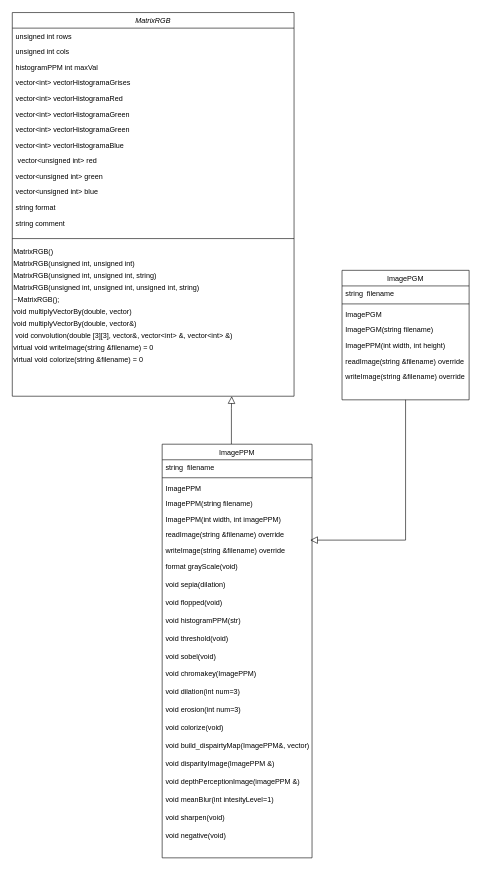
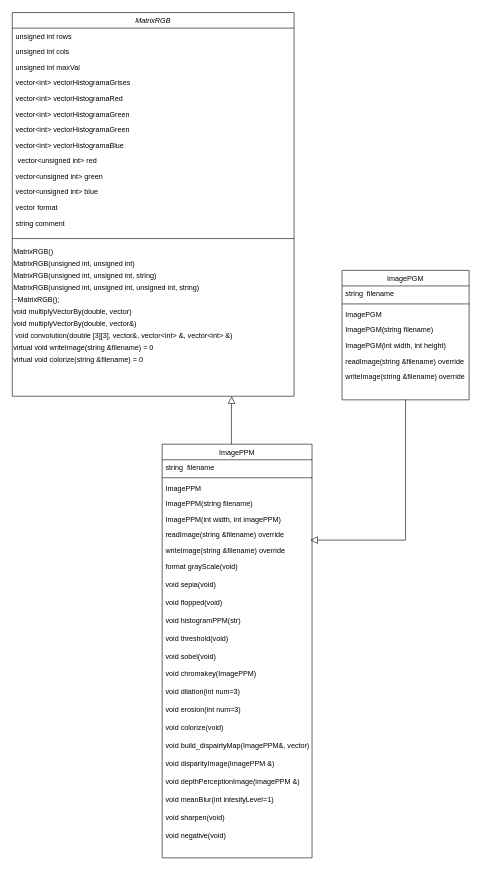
  <mxCell id="0" />
  <mxCell id="1" parent="0" />
  <mxCell id="2" value="MatrixRGB" style="swimlane;fontStyle=2;align=center;verticalAlign=top;childLayout=stackLayout;horizontal=1;startSize=26;horizontalStack=0;resizeParent=1;resizeLast=0;collapsible=1;marginBottom=0;rounded=0;shadow=0;strokeWidth=1;" parent="1" vertex="1"><mxGeometry x="20" y="20" width="470" height="640" as="geometry"><mxRectangle x="230" y="140" width="160" height="26" as="alternateBounds" /></mxGeometry></mxCell>
  <mxCell id="3" value="unsigned int rows" style="text;align=left;verticalAlign=top;spacingLeft=4;spacingRight=4;overflow=hidden;rotatable=0;points=[[0,0.5],[1,0.5]];portConstraint=eastwest;rounded=0;shadow=0;html=0;" parent="2" vertex="1"><mxGeometry y="26" width="470" height="26" as="geometry" /></mxCell>
  <mxCell id="4" value="unsigned int cols" style="text;align=left;verticalAlign=top;spacingLeft=4;spacingRight=4;overflow=hidden;rotatable=0;points=[[0,0.5],[1,0.5]];portConstraint=eastwest;rounded=0;shadow=0;html=0;" parent="2" vertex="1"><mxGeometry y="52" width="470" height="26" as="geometry" /></mxCell>
- <mxCell id="5" value="histogramPPM int maxVal" style="text;align=left;verticalAlign=top;spacingLeft=4;spacingRight=4;overflow=hidden;rotatable=0;points=[[0,0.5],[1,0.5]];portConstraint=eastwest;rounded=0;shadow=0;html=0;" parent="2" vertex="1"><mxGeometry y="78" width="470" height="26" as="geometry" /></mxCell>
+ <mxCell id="5" value="unsigned int maxVal" style="text;align=left;verticalAlign=top;spacingLeft=4;spacingRight=4;overflow=hidden;rotatable=0;points=[[0,0.5],[1,0.5]];portConstraint=eastwest;rounded=0;shadow=0;html=0;" parent="2" vertex="1"><mxGeometry y="78" width="470" height="26" as="geometry" /></mxCell>
  <mxCell id="6" value="vector&lt;int&gt; vectorHistogramaGrises" style="text;align=left;verticalAlign=top;spacingLeft=4;spacingRight=4;overflow=hidden;rotatable=0;points=[[0,0.5],[1,0.5]];portConstraint=eastwest;" parent="2" vertex="1"><mxGeometry y="104" width="470" height="26" as="geometry" /></mxCell>
  <mxCell id="7" value="vector&lt;int&gt; vectorHistogramaRed" style="text;align=left;verticalAlign=top;spacingLeft=4;spacingRight=4;overflow=hidden;rotatable=0;points=[[0,0.5],[1,0.5]];portConstraint=eastwest;" parent="2" vertex="1"><mxGeometry y="130" width="470" height="26" as="geometry" /></mxCell>
  <mxCell id="8" value="vector&lt;int&gt; vectorHistogramaGreen" style="text;align=left;verticalAlign=top;spacingLeft=4;spacingRight=4;overflow=hidden;rotatable=0;points=[[0,0.5],[1,0.5]];portConstraint=eastwest;" parent="2" vertex="1"><mxGeometry y="156" width="470" height="26" as="geometry" /></mxCell>
  <mxCell id="9" value="vector&lt;int&gt; vectorHistogramaGreen" style="text;align=left;verticalAlign=top;spacingLeft=4;spacingRight=4;overflow=hidden;rotatable=0;points=[[0,0.5],[1,0.5]];portConstraint=eastwest;" parent="2" vertex="1"><mxGeometry y="182" width="470" height="26" as="geometry" /></mxCell>
  <mxCell id="10" value="vector&lt;int&gt; vectorHistogramaBlue" style="text;align=left;verticalAlign=top;spacingLeft=4;spacingRight=4;overflow=hidden;rotatable=0;points=[[0,0.5],[1,0.5]];portConstraint=eastwest;" parent="2" vertex="1"><mxGeometry y="208" width="470" height="26" as="geometry" /></mxCell>
  <mxCell id="11" value=" vector&lt;unsigned int&gt; red" style="text;align=left;verticalAlign=top;spacingLeft=4;spacingRight=4;overflow=hidden;rotatable=0;points=[[0,0.5],[1,0.5]];portConstraint=eastwest;" parent="2" vertex="1"><mxGeometry y="234" width="470" height="26" as="geometry" /></mxCell>
  <mxCell id="12" value="vector&lt;unsigned int&gt; green" style="text;align=left;verticalAlign=top;spacingLeft=4;spacingRight=4;overflow=hidden;rotatable=0;points=[[0,0.5],[1,0.5]];portConstraint=eastwest;" parent="2" vertex="1"><mxGeometry y="260" width="470" height="26" as="geometry" /></mxCell>
  <mxCell id="13" value="vector&lt;unsigned int&gt; blue" style="text;align=left;verticalAlign=top;spacingLeft=4;spacingRight=4;overflow=hidden;rotatable=0;points=[[0,0.5],[1,0.5]];portConstraint=eastwest;" parent="2" vertex="1"><mxGeometry y="286" width="470" height="26" as="geometry" /></mxCell>
- <mxCell id="14" value="string format" style="text;align=left;verticalAlign=top;spacingLeft=4;spacingRight=4;overflow=hidden;rotatable=0;points=[[0,0.5],[1,0.5]];portConstraint=eastwest;" parent="2" vertex="1"><mxGeometry y="312" width="470" height="26" as="geometry" /></mxCell>
+ <mxCell id="14" value="vector format" style="text;align=left;verticalAlign=top;spacingLeft=4;spacingRight=4;overflow=hidden;rotatable=0;points=[[0,0.5],[1,0.5]];portConstraint=eastwest;" parent="2" vertex="1"><mxGeometry y="312" width="470" height="26" as="geometry" /></mxCell>
  <mxCell id="15" value="string comment" style="text;align=left;verticalAlign=top;spacingLeft=4;spacingRight=4;overflow=hidden;rotatable=0;points=[[0,0.5],[1,0.5]];portConstraint=eastwest;" parent="2" vertex="1"><mxGeometry y="338" width="470" height="26" as="geometry" /></mxCell>
  <mxCell id="16" value="" style="line;html=1;strokeWidth=1;align=left;verticalAlign=middle;spacingTop=-1;spacingLeft=3;spacingRight=3;rotatable=0;labelPosition=right;points=[];portConstraint=eastwest;" parent="2" vertex="1"><mxGeometry y="364" width="470" height="26" as="geometry" /></mxCell>
  <mxCell id="17" value="MatrixRGB()" style="text;html=1;align=left;verticalAlign=middle;resizable=0;points=[];autosize=1;" parent="2" vertex="1"><mxGeometry y="390" width="470" height="20" as="geometry" /></mxCell>
  <mxCell id="18" value="MatrixRGB(unsigned int, unsigned int)" style="text;html=1;align=left;verticalAlign=middle;resizable=0;points=[];autosize=1;" parent="2" vertex="1"><mxGeometry y="410" width="470" height="20" as="geometry" /></mxCell>
  <mxCell id="19" value="MatrixRGB(unsigned int, unsigned int, string)" style="text;html=1;align=left;verticalAlign=middle;resizable=0;points=[];autosize=1;" parent="2" vertex="1"><mxGeometry y="430" width="470" height="20" as="geometry" /></mxCell>
  <mxCell id="20" value="MatrixRGB(unsigned int, unsigned int, unsigned int, string)" style="text;html=1;align=left;verticalAlign=middle;resizable=0;points=[];autosize=1;" parent="2" vertex="1"><mxGeometry y="450" width="470" height="20" as="geometry" /></mxCell>
  <mxCell id="21" value="~MatrixRGB();" style="text;html=1;align=left;verticalAlign=middle;resizable=0;points=[];autosize=1;" parent="2" vertex="1"><mxGeometry y="470" width="470" height="20" as="geometry" /></mxCell>
  <mxCell id="22" value="void multiplyVectorBy(double, vector)" style="text;html=1;align=left;verticalAlign=middle;resizable=0;points=[];autosize=1;" parent="2" vertex="1"><mxGeometry y="490" width="470" height="20" as="geometry" /></mxCell>
  <mxCell id="23" value="void multiplyVectorBy(double, vector&amp;amp;)" style="text;html=1;align=left;verticalAlign=middle;resizable=0;points=[];autosize=1;" parent="2" vertex="1"><mxGeometry y="510" width="470" height="20" as="geometry" /></mxCell>
  <mxCell id="24" value="&amp;nbsp;void convolution(double [3][3], vector&amp;amp;, vector&amp;lt;int&amp;gt; &amp;amp;, vector&amp;lt;int&amp;gt; &amp;amp;)" style="text;html=1;align=left;verticalAlign=middle;resizable=0;points=[];autosize=1;" parent="2" vertex="1"><mxGeometry y="530" width="470" height="20" as="geometry" /></mxCell>
  <mxCell id="25" value="virtual void writeImage(string &amp;amp;filename) = 0" style="text;html=1;align=left;verticalAlign=middle;resizable=0;points=[];autosize=1;" parent="2" vertex="1"><mxGeometry y="550" width="470" height="20" as="geometry" /></mxCell>
  <mxCell id="26" value="virtual void colorize(string &amp;amp;filename) = 0" style="text;html=1;align=left;verticalAlign=middle;resizable=0;points=[];autosize=1;" parent="2" vertex="1"><mxGeometry y="570" width="470" height="20" as="geometry" /></mxCell>
  <mxCell id="27" value="" style="endArrow=block;endSize=10;endFill=0;shadow=0;strokeWidth=1;rounded=0;edgeStyle=elbowEdgeStyle;elbow=vertical;exitX=0.462;exitY=0;exitDx=0;exitDy=0;exitPerimeter=0;" parent="1" source="37" edge="1"><mxGeometry width="160" relative="1" as="geometry"><mxPoint x="310" y="1030" as="sourcePoint" /><mxPoint x="386" y="660" as="targetPoint" /><Array as="points"><mxPoint x="386" y="680" /><mxPoint x="310" y="670" /></Array></mxGeometry></mxCell>
  <mxCell id="28" value="ImagePGM" style="swimlane;fontStyle=0;align=center;verticalAlign=top;childLayout=stackLayout;horizontal=1;startSize=26;horizontalStack=0;resizeParent=1;resizeLast=0;collapsible=1;marginBottom=0;rounded=0;shadow=0;strokeWidth=1;" parent="1" vertex="1"><mxGeometry x="570" y="450" width="212" height="216" as="geometry"><mxRectangle x="550" y="140" width="160" height="26" as="alternateBounds" /></mxGeometry></mxCell>
  <mxCell id="29" value="string  filename" style="text;align=left;verticalAlign=top;spacingLeft=4;spacingRight=4;overflow=hidden;rotatable=0;points=[[0,0.5],[1,0.5]];portConstraint=eastwest;" parent="28" vertex="1"><mxGeometry y="26" width="212" height="26" as="geometry" /></mxCell>
  <mxCell id="30" value="" style="line;html=1;strokeWidth=1;align=left;verticalAlign=middle;spacingTop=-1;spacingLeft=3;spacingRight=3;rotatable=0;labelPosition=right;points=[];portConstraint=eastwest;" parent="28" vertex="1"><mxGeometry y="52" width="212" height="8" as="geometry" /></mxCell>
  <mxCell id="31" value="ImagePGM" style="text;align=left;verticalAlign=top;spacingLeft=4;spacingRight=4;overflow=hidden;rotatable=0;points=[[0,0.5],[1,0.5]];portConstraint=eastwest;" parent="28" vertex="1"><mxGeometry y="60" width="212" height="26" as="geometry" /></mxCell>
  <mxCell id="32" value="ImagePGM(string filename)" style="text;align=left;verticalAlign=top;spacingLeft=4;spacingRight=4;overflow=hidden;rotatable=0;points=[[0,0.5],[1,0.5]];portConstraint=eastwest;" parent="28" vertex="1"><mxGeometry y="86" width="212" height="26" as="geometry" /></mxCell>
- <mxCell id="33" value="ImagePPM(int width, int height)" style="text;align=left;verticalAlign=top;spacingLeft=4;spacingRight=4;overflow=hidden;rotatable=0;points=[[0,0.5],[1,0.5]];portConstraint=eastwest;" parent="28" vertex="1"><mxGeometry y="112" width="212" height="26" as="geometry" /></mxCell>
+ <mxCell id="33" value="ImagePGM(int width, int height)" style="text;align=left;verticalAlign=top;spacingLeft=4;spacingRight=4;overflow=hidden;rotatable=0;points=[[0,0.5],[1,0.5]];portConstraint=eastwest;" parent="28" vertex="1"><mxGeometry y="112" width="212" height="26" as="geometry" /></mxCell>
  <mxCell id="34" value="readImage(string &amp;filename) override" style="text;align=left;verticalAlign=top;spacingLeft=4;spacingRight=4;overflow=hidden;rotatable=0;points=[[0,0.5],[1,0.5]];portConstraint=eastwest;" parent="28" vertex="1"><mxGeometry y="138" width="212" height="26" as="geometry" /></mxCell>
  <mxCell id="35" value="writeImage(string &amp;filename) override" style="text;align=left;verticalAlign=top;spacingLeft=4;spacingRight=4;overflow=hidden;rotatable=0;points=[[0,0.5],[1,0.5]];portConstraint=eastwest;" parent="28" vertex="1"><mxGeometry y="164" width="212" height="26" as="geometry" /></mxCell>
  <mxCell id="36" value="" style="endArrow=block;endSize=10;endFill=0;shadow=0;strokeWidth=1;rounded=0;edgeStyle=elbowEdgeStyle;elbow=vertical;exitX=0.5;exitY=1;exitDx=0;exitDy=0;entryX=0.988;entryY=-0.154;entryDx=0;entryDy=0;entryPerimeter=0;" parent="1" source="28" edge="1" target="44"><mxGeometry width="160" relative="1" as="geometry"><mxPoint x="626" y="740" as="sourcePoint" /><mxPoint x="500" y="900" as="targetPoint" /><Array as="points"><mxPoint x="610" y="900" /><mxPoint x="440" y="1075" /><mxPoint x="460" y="1065" /><mxPoint x="450" y="1080" /><mxPoint x="440" y="1080" /><mxPoint x="440" y="1095" /><mxPoint x="460" y="1085" /><mxPoint x="540" y="1095" /><mxPoint x="510" y="1095" /><mxPoint x="590" y="1075" /><mxPoint x="600" y="1075" /></Array></mxGeometry></mxCell>
  <mxCell id="37" value="ImagePPM" style="swimlane;fontStyle=0;align=center;verticalAlign=top;childLayout=stackLayout;horizontal=1;startSize=26;horizontalStack=0;resizeParent=1;resizeLast=0;collapsible=1;marginBottom=0;rounded=0;shadow=0;strokeWidth=1;" parent="1" vertex="1"><mxGeometry x="270" y="740" width="250" height="690" as="geometry"><mxRectangle x="550" y="140" width="160" height="26" as="alternateBounds" /></mxGeometry></mxCell>
  <mxCell id="38" value="string  filename" style="text;align=left;verticalAlign=top;spacingLeft=4;spacingRight=4;overflow=hidden;rotatable=0;points=[[0,0.5],[1,0.5]];portConstraint=eastwest;" parent="37" vertex="1"><mxGeometry y="26" width="250" height="26" as="geometry" /></mxCell>
  <mxCell id="39" value="" style="line;html=1;strokeWidth=1;align=left;verticalAlign=middle;spacingTop=-1;spacingLeft=3;spacingRight=3;rotatable=0;labelPosition=right;points=[];portConstraint=eastwest;" parent="37" vertex="1"><mxGeometry y="52" width="250" height="8" as="geometry" /></mxCell>
  <mxCell id="40" value="ImagePPM" style="text;align=left;verticalAlign=top;spacingLeft=4;spacingRight=4;overflow=hidden;rotatable=0;points=[[0,0.5],[1,0.5]];portConstraint=eastwest;" parent="37" vertex="1"><mxGeometry y="60" width="250" height="26" as="geometry" /></mxCell>
  <mxCell id="41" value="ImagePPM(string filename)" style="text;align=left;verticalAlign=top;spacingLeft=4;spacingRight=4;overflow=hidden;rotatable=0;points=[[0,0.5],[1,0.5]];portConstraint=eastwest;" parent="37" vertex="1"><mxGeometry y="86" width="250" height="26" as="geometry" /></mxCell>
  <mxCell id="42" value="ImagePPM(int width, int imagePPM)" style="text;align=left;verticalAlign=top;spacingLeft=4;spacingRight=4;overflow=hidden;rotatable=0;points=[[0,0.5],[1,0.5]];portConstraint=eastwest;" parent="37" vertex="1"><mxGeometry y="112" width="250" height="26" as="geometry" /></mxCell>
  <mxCell id="43" value="readImage(string &amp;filename) override" style="text;align=left;verticalAlign=top;spacingLeft=4;spacingRight=4;overflow=hidden;rotatable=0;points=[[0,0.5],[1,0.5]];portConstraint=eastwest;" parent="37" vertex="1"><mxGeometry y="138" width="250" height="26" as="geometry" /></mxCell>
  <mxCell id="44" value="writeImage(string &amp;filename) override" style="text;align=left;verticalAlign=top;spacingLeft=4;spacingRight=4;overflow=hidden;rotatable=0;points=[[0,0.5],[1,0.5]];portConstraint=eastwest;" parent="37" vertex="1"><mxGeometry y="164" width="250" height="26" as="geometry" /></mxCell>
  <mxCell id="45" value="format grayScale(void)" style="text;align=left;verticalAlign=top;spacingLeft=4;spacingRight=4;overflow=hidden;rotatable=0;points=[[0,0.5],[1,0.5]];portConstraint=eastwest;" parent="37" vertex="1"><mxGeometry y="190" width="250" height="30" as="geometry" /></mxCell>
- <mxCell id="46" value="void sepia(dilation)" style="text;align=left;verticalAlign=top;spacingLeft=4;spacingRight=4;overflow=hidden;rotatable=0;points=[[0,0.5],[1,0.5]];portConstraint=eastwest;" parent="37" vertex="1"><mxGeometry y="220" width="250" height="30" as="geometry" /></mxCell>
+ <mxCell id="46" value="void sepia(void)" style="text;align=left;verticalAlign=top;spacingLeft=4;spacingRight=4;overflow=hidden;rotatable=0;points=[[0,0.5],[1,0.5]];portConstraint=eastwest;" parent="37" vertex="1"><mxGeometry y="220" width="250" height="30" as="geometry" /></mxCell>
  <mxCell id="47" value="void flopped(void)" style="text;align=left;verticalAlign=top;spacingLeft=4;spacingRight=4;overflow=hidden;rotatable=0;points=[[0,0.5],[1,0.5]];portConstraint=eastwest;" parent="37" vertex="1"><mxGeometry y="250" width="250" height="30" as="geometry" /></mxCell>
  <mxCell id="48" value="void histogramPPM(str)" style="text;align=left;verticalAlign=top;spacingLeft=4;spacingRight=4;overflow=hidden;rotatable=0;points=[[0,0.5],[1,0.5]];portConstraint=eastwest;" parent="37" vertex="1"><mxGeometry y="280" width="250" height="30" as="geometry" /></mxCell>
  <mxCell id="49" value="void threshold(void)" style="text;align=left;verticalAlign=top;spacingLeft=4;spacingRight=4;overflow=hidden;rotatable=0;points=[[0,0.5],[1,0.5]];portConstraint=eastwest;" parent="37" vertex="1"><mxGeometry y="310" width="250" height="30" as="geometry" /></mxCell>
  <mxCell id="50" value="void sobel(void)" style="text;align=left;verticalAlign=top;spacingLeft=4;spacingRight=4;overflow=hidden;rotatable=0;points=[[0,0.5],[1,0.5]];portConstraint=eastwest;" parent="37" vertex="1"><mxGeometry y="340" width="250" height="30" as="geometry" /></mxCell>
  <mxCell id="51" value="void chromakey(ImagePPM)" style="text;align=left;verticalAlign=top;spacingLeft=4;spacingRight=4;overflow=hidden;rotatable=0;points=[[0,0.5],[1,0.5]];portConstraint=eastwest;" parent="37" vertex="1"><mxGeometry y="370" width="250" height="30" as="geometry" /></mxCell>
  <mxCell id="52" value="void dilation(int num=3)" style="text;align=left;verticalAlign=top;spacingLeft=4;spacingRight=4;overflow=hidden;rotatable=0;points=[[0,0.5],[1,0.5]];portConstraint=eastwest;" parent="37" vertex="1"><mxGeometry y="400" width="250" height="30" as="geometry" /></mxCell>
  <mxCell id="53" value="void erosion(int num=3)" style="text;align=left;verticalAlign=top;spacingLeft=4;spacingRight=4;overflow=hidden;rotatable=0;points=[[0,0.5],[1,0.5]];portConstraint=eastwest;" parent="37" vertex="1"><mxGeometry y="430" width="250" height="30" as="geometry" /></mxCell>
  <mxCell id="54" value="void colorize(void)" style="text;align=left;verticalAlign=top;spacingLeft=4;spacingRight=4;overflow=hidden;rotatable=0;points=[[0,0.5],[1,0.5]];portConstraint=eastwest;" parent="37" vertex="1"><mxGeometry y="460" width="250" height="30" as="geometry" /></mxCell>
  <mxCell id="55" value="void build_dispairtyMap(ImagePPM&amp;, vector)" style="text;align=left;verticalAlign=top;spacingLeft=4;spacingRight=4;overflow=hidden;rotatable=0;points=[[0,0.5],[1,0.5]];portConstraint=eastwest;" parent="37" vertex="1"><mxGeometry y="490" width="250" height="30" as="geometry" /></mxCell>
  <mxCell id="56" value="void disparityImage(ImagePPM &amp;)" style="text;align=left;verticalAlign=top;spacingLeft=4;spacingRight=4;overflow=hidden;rotatable=0;points=[[0,0.5],[1,0.5]];portConstraint=eastwest;" parent="37" vertex="1"><mxGeometry y="520" width="250" height="30" as="geometry" /></mxCell>
  <mxCell id="57" value="void depthPerceptionImage(imagePPM &amp;)" style="text;align=left;verticalAlign=top;spacingLeft=4;spacingRight=4;overflow=hidden;rotatable=0;points=[[0,0.5],[1,0.5]];portConstraint=eastwest;" parent="37" vertex="1"><mxGeometry y="550" width="250" height="30" as="geometry" /></mxCell>
  <mxCell id="58" value="void meanBlur(int intesityLevel=1)" style="text;align=left;verticalAlign=top;spacingLeft=4;spacingRight=4;overflow=hidden;rotatable=0;points=[[0,0.5],[1,0.5]];portConstraint=eastwest;" parent="37" vertex="1"><mxGeometry y="580" width="250" height="30" as="geometry" /></mxCell>
  <mxCell id="59" value="void sharpen(void)" style="text;align=left;verticalAlign=top;spacingLeft=4;spacingRight=4;overflow=hidden;rotatable=0;points=[[0,0.5],[1,0.5]];portConstraint=eastwest;" parent="37" vertex="1"><mxGeometry y="610" width="250" height="30" as="geometry" /></mxCell>
  <mxCell id="60" value="void negative(void)" style="text;align=left;verticalAlign=top;spacingLeft=4;spacingRight=4;overflow=hidden;rotatable=0;points=[[0,0.5],[1,0.5]];portConstraint=eastwest;" parent="37" vertex="1"><mxGeometry y="640" width="250" height="30" as="geometry" /></mxCell>
